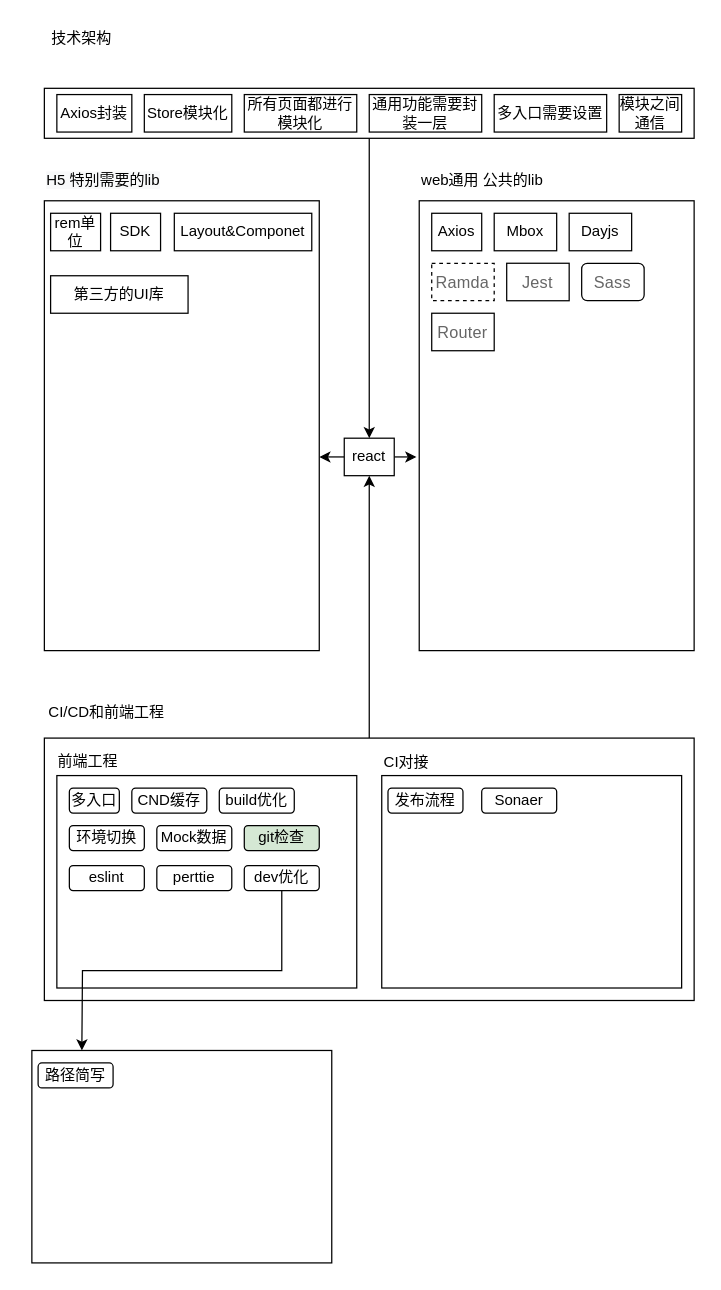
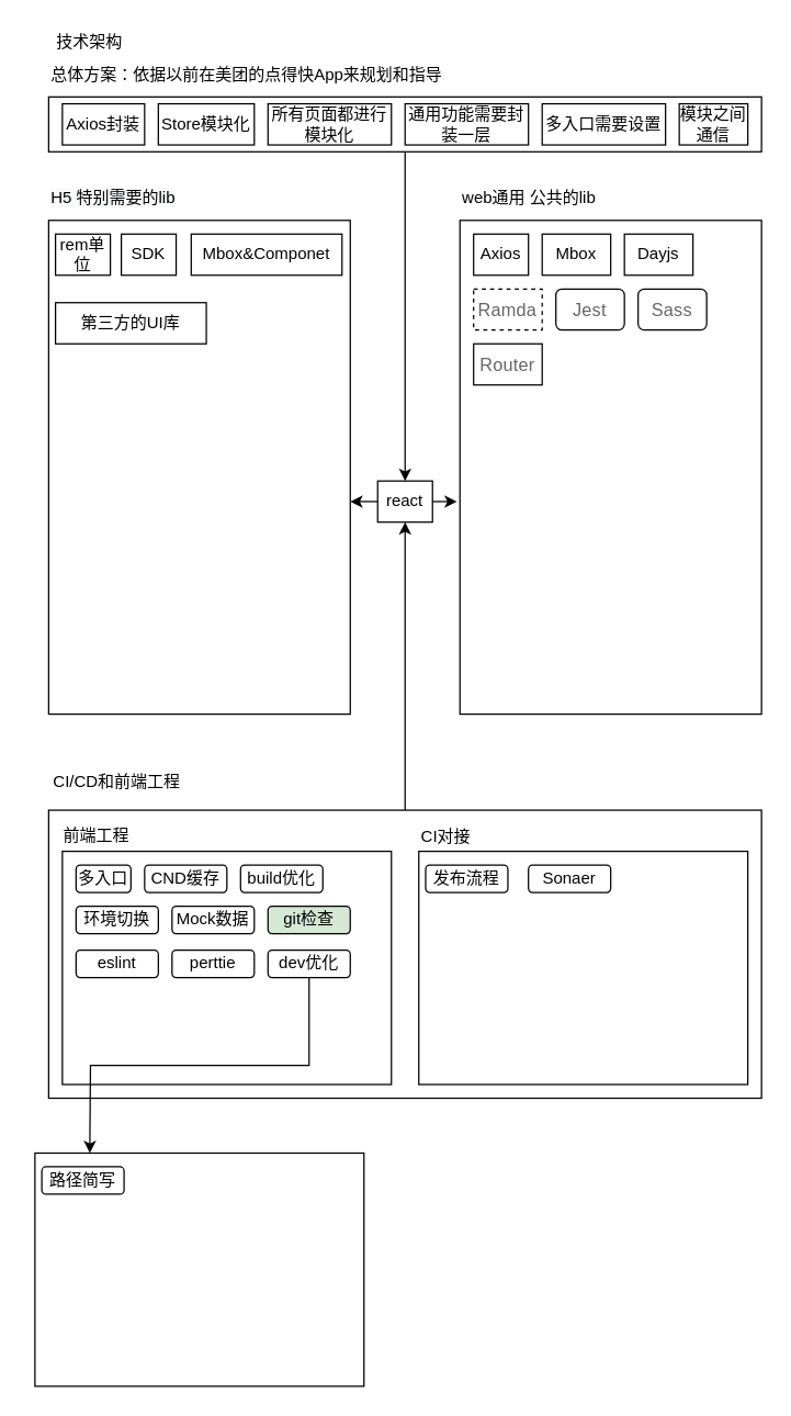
  <mxCell id="0" />
  <mxCell id="1" parent="0" />
  <mxCell id="2" style="edgeStyle=orthogonalEdgeStyle;rounded=0;orthogonalLoop=1;jettySize=auto;html=1;exitX=0;exitY=0.5;exitDx=0;exitDy=0;entryX=1;entryY=0.567;entryDx=0;entryDy=0;entryPerimeter=0;" edge="1" parent="1" source="4" target="6"><mxGeometry relative="1" as="geometry" /></mxCell>
  <mxCell id="3" style="edgeStyle=orthogonalEdgeStyle;rounded=0;orthogonalLoop=1;jettySize=auto;html=1;exitX=1;exitY=0.5;exitDx=0;exitDy=0;entryX=-0.01;entryY=0.567;entryDx=0;entryDy=0;entryPerimeter=0;" edge="1" parent="1" source="4" target="8"><mxGeometry relative="1" as="geometry" /></mxCell>
  <mxCell id="4" value="react" style="rounded=0;whiteSpace=wrap;html=1;" vertex="1" parent="1"><mxGeometry x="275" y="350" width="40" height="30" as="geometry" /></mxCell>
  <mxCell id="5" value="技术架构" style="text;html=1;strokeColor=none;fillColor=none;align=center;verticalAlign=middle;whiteSpace=wrap;rounded=0;" vertex="1" parent="1"><mxGeometry x="25" y="20" width="80" height="20" as="geometry" /></mxCell>
  <mxCell id="6" value="" style="rounded=0;whiteSpace=wrap;html=1;" vertex="1" parent="1"><mxGeometry x="35" y="160" width="220" height="360" as="geometry" /></mxCell>
  <mxCell id="7" value="&lt;meta charset=&quot;utf-8&quot;&gt;&lt;span style=&quot;color: rgb(0, 0, 0); font-family: helvetica; font-size: 12px; font-style: normal; font-weight: 400; letter-spacing: normal; text-align: center; text-indent: 0px; text-transform: none; word-spacing: 0px; background-color: rgb(248, 249, 250); display: inline; float: none;&quot;&gt;H5 特别需要的lib&lt;/span&gt;" style="text;whiteSpace=wrap;html=1;" vertex="1" parent="1"><mxGeometry x="35" y="130" width="120" height="30" as="geometry" /></mxCell>
  <mxCell id="8" value="" style="rounded=0;whiteSpace=wrap;html=1;" vertex="1" parent="1"><mxGeometry x="335" y="160" width="220" height="360" as="geometry" /></mxCell>
  <mxCell id="9" value="&lt;div style=&quot;text-align: center&quot;&gt;&lt;font face=&quot;helvetica&quot;&gt;web通用 公共的lib&lt;/font&gt;&lt;/div&gt;" style="text;whiteSpace=wrap;html=1;" vertex="1" parent="1"><mxGeometry x="335" y="130" width="120" height="30" as="geometry" /></mxCell>
  <mxCell id="10" style="edgeStyle=orthogonalEdgeStyle;rounded=0;orthogonalLoop=1;jettySize=auto;html=1;exitX=0.5;exitY=0;exitDx=0;exitDy=0;entryX=0.5;entryY=1;entryDx=0;entryDy=0;" edge="1" parent="1" source="11" target="4"><mxGeometry relative="1" as="geometry" /></mxCell>
  <mxCell id="11" value="" style="rounded=0;whiteSpace=wrap;html=1;" vertex="1" parent="1"><mxGeometry x="35" y="590" width="520" height="210" as="geometry" /></mxCell>
  <mxCell id="12" style="edgeStyle=orthogonalEdgeStyle;rounded=0;orthogonalLoop=1;jettySize=auto;html=1;exitX=0.5;exitY=1;exitDx=0;exitDy=0;" edge="1" parent="1" source="13" target="4"><mxGeometry relative="1" as="geometry" /></mxCell>
  <mxCell id="13" value="" style="rounded=0;whiteSpace=wrap;html=1;" vertex="1" parent="1"><mxGeometry x="35" y="70" width="520" height="40" as="geometry" /></mxCell>
+ <mxCell id="14" value="&lt;div style=&quot;text-align: center&quot;&gt;&lt;span&gt;&lt;font face=&quot;helvetica&quot;&gt;总体方案：依据以前在美团的点得快App来规划和指导&lt;/font&gt;&lt;/span&gt;&lt;/div&gt;" style="text;whiteSpace=wrap;html=1;" vertex="1" parent="1"><mxGeometry x="35" y="40" width="370" height="30" as="geometry" /></mxCell>
  <mxCell id="15" value="Axios封装" style="rounded=0;whiteSpace=wrap;html=1;" vertex="1" parent="1"><mxGeometry x="45" y="75" width="60" height="30" as="geometry" /></mxCell>
  <mxCell id="16" value="Store模块化" style="rounded=0;whiteSpace=wrap;html=1;" vertex="1" parent="1"><mxGeometry x="115" y="75" width="70" height="30" as="geometry" /></mxCell>
  <mxCell id="17" value="所有页面都进行模块化" style="rounded=0;whiteSpace=wrap;html=1;" vertex="1" parent="1"><mxGeometry x="195" y="75" width="90" height="30" as="geometry" /></mxCell>
  <mxCell id="18" value="通用功能需要封装一层" style="rounded=0;whiteSpace=wrap;html=1;" vertex="1" parent="1"><mxGeometry x="295" y="75" width="90" height="30" as="geometry" /></mxCell>
  <mxCell id="19" value="多入口需要设置" style="rounded=0;whiteSpace=wrap;html=1;" vertex="1" parent="1"><mxGeometry x="395" y="75" width="90" height="30" as="geometry" /></mxCell>
  <mxCell id="20" value="模块之间通信" style="rounded=0;whiteSpace=wrap;html=1;" vertex="1" parent="1"><mxGeometry x="495" y="75" width="50" height="30" as="geometry" /></mxCell>
  <mxCell id="21" value="" style="rounded=0;whiteSpace=wrap;html=1;" vertex="1" parent="1"><mxGeometry x="45" y="620" width="240" height="170" as="geometry" /></mxCell>
  <mxCell id="22" value="CI/CD和前端工程" style="text;html=1;strokeColor=none;fillColor=none;align=center;verticalAlign=middle;whiteSpace=wrap;rounded=0;" vertex="1" parent="1"><mxGeometry x="35" y="560" width="100" height="20" as="geometry" /></mxCell>
  <mxCell id="23" value="" style="rounded=0;whiteSpace=wrap;html=1;" vertex="1" parent="1"><mxGeometry x="305" y="620" width="240" height="170" as="geometry" /></mxCell>
  <mxCell id="24" value="前端工程" style="text;html=1;strokeColor=none;fillColor=none;align=center;verticalAlign=middle;whiteSpace=wrap;rounded=0;" vertex="1" parent="1"><mxGeometry x="20" y="599" width="100" height="20" as="geometry" /></mxCell>
  <mxCell id="25" value="CI对接" style="text;html=1;strokeColor=none;fillColor=none;align=center;verticalAlign=middle;whiteSpace=wrap;rounded=0;" vertex="1" parent="1"><mxGeometry x="275" y="600" width="100" height="20" as="geometry" /></mxCell>
  <mxCell id="26" value="多入口" style="rounded=1;whiteSpace=wrap;html=1;" vertex="1" parent="1"><mxGeometry x="55" y="630" width="40" height="20" as="geometry" /></mxCell>
  <mxCell id="27" value="CND缓存" style="rounded=1;whiteSpace=wrap;html=1;" vertex="1" parent="1"><mxGeometry x="105" y="630" width="60" height="20" as="geometry" /></mxCell>
  <mxCell id="28" value="build优化" style="rounded=1;whiteSpace=wrap;html=1;" vertex="1" parent="1"><mxGeometry x="175" y="630" width="60" height="20" as="geometry" /></mxCell>
  <mxCell id="29" value="环境切换" style="rounded=1;whiteSpace=wrap;html=1;" vertex="1" parent="1"><mxGeometry x="55" y="660" width="60" height="20" as="geometry" /></mxCell>
  <mxCell id="30" value="Mock数据" style="rounded=1;whiteSpace=wrap;html=1;" vertex="1" parent="1"><mxGeometry x="125" y="660" width="60" height="20" as="geometry" /></mxCell>
  <mxCell id="31" value="git检查" style="rounded=1;whiteSpace=wrap;html=1;fillColor=#d5e8d4;" vertex="1" parent="1"><mxGeometry x="195" y="660" width="60" height="20" as="geometry" /></mxCell>
  <mxCell id="32" value="eslint" style="rounded=1;whiteSpace=wrap;html=1;" vertex="1" parent="1"><mxGeometry x="55" y="692" width="60" height="20" as="geometry" /></mxCell>
  <mxCell id="33" value="perttie" style="rounded=1;whiteSpace=wrap;html=1;" vertex="1" parent="1"><mxGeometry x="125" y="692" width="60" height="20" as="geometry" /></mxCell>
  <mxCell id="34" style="edgeStyle=orthogonalEdgeStyle;rounded=0;orthogonalLoop=1;jettySize=auto;html=1;exitX=0.5;exitY=1;exitDx=0;exitDy=0;entryX=0.5;entryY=0;entryDx=0;entryDy=0;" edge="1" parent="1" source="35"><mxGeometry relative="1" as="geometry"><mxPoint x="65" y="840" as="targetPoint" /></mxGeometry></mxCell>
  <mxCell id="35" value="dev优化" style="rounded=1;whiteSpace=wrap;html=1;" vertex="1" parent="1"><mxGeometry x="195" y="692" width="60" height="20" as="geometry" /></mxCell>
  <mxCell id="36" value="发布流程" style="rounded=1;whiteSpace=wrap;html=1;" vertex="1" parent="1"><mxGeometry x="310" y="630" width="60" height="20" as="geometry" /></mxCell>
  <mxCell id="37" value="Sonaer" style="rounded=1;whiteSpace=wrap;html=1;" vertex="1" parent="1"><mxGeometry x="385" y="630" width="60" height="20" as="geometry" /></mxCell>
  <mxCell id="38" value="Axios" style="rounded=0;whiteSpace=wrap;html=1;" vertex="1" parent="1"><mxGeometry x="345" y="170" width="40" height="30" as="geometry" /></mxCell>
  <mxCell id="39" value="Mbox" style="rounded=0;whiteSpace=wrap;html=1;" vertex="1" parent="1"><mxGeometry x="395" y="170" width="50" height="30" as="geometry" /></mxCell>
  <mxCell id="40" value="Dayjs" style="rounded=0;whiteSpace=wrap;html=1;" vertex="1" parent="1"><mxGeometry x="455" y="170" width="50" height="30" as="geometry" /></mxCell>
  <mxCell id="41" value="&lt;span style=&quot;color: rgb(102 , 102 , 102) ; font-family: &amp;#34;arial&amp;#34; , &amp;#34;helvetica&amp;#34; , sans-serif ; font-size: 13px ; letter-spacing: 0.2px ; text-align: left ; background-color: rgb(255 , 255 , 255)&quot;&gt;Ramda&lt;/span&gt;" style="rounded=0;whiteSpace=wrap;html=1;dashed=1;" vertex="1" parent="1"><mxGeometry x="345" y="210" width="50" height="30" as="geometry" /></mxCell>
  <mxCell id="42" value="rem单位" style="rounded=0;whiteSpace=wrap;html=1;" vertex="1" parent="1"><mxGeometry x="40" y="170" width="40" height="30" as="geometry" /></mxCell>
  <mxCell id="43" value="SDK" style="rounded=0;whiteSpace=wrap;html=1;" vertex="1" parent="1"><mxGeometry x="88" y="170" width="40" height="30" as="geometry" /></mxCell>
- <mxCell id="44" value="Layout&amp;amp;Componet" style="rounded=0;whiteSpace=wrap;html=1;" vertex="1" parent="1"><mxGeometry x="139" y="170" width="110" height="30" as="geometry" /></mxCell>
+ <mxCell id="44" value="Mbox&amp;amp;Componet" style="rounded=0;whiteSpace=wrap;html=1;" vertex="1" parent="1"><mxGeometry x="139" y="170" width="110" height="30" as="geometry" /></mxCell>
  <mxCell id="45" value="第三方的UI库" style="rounded=0;whiteSpace=wrap;html=1;" vertex="1" parent="1"><mxGeometry x="40" y="220" width="110" height="30" as="geometry" /></mxCell>
- <mxCell id="46" value="&lt;span style=&quot;color: rgb(102 , 102 , 102) ; font-family: &amp;#34;arial&amp;#34; , &amp;#34;helvetica&amp;#34; , sans-serif ; font-size: 13px ; letter-spacing: 0.2px ; text-align: left ; background-color: rgb(255 , 255 , 255)&quot;&gt;Jest&lt;br&gt;&lt;/span&gt;" style="rounded=0;whiteSpace=wrap;html=1;" vertex="1" parent="1"><mxGeometry x="405" y="210" width="50" height="30" as="geometry" /></mxCell>
+ <mxCell id="46" value="&lt;span style=&quot;color: rgb(102 , 102 , 102) ; font-family: &amp;#34;arial&amp;#34; , &amp;#34;helvetica&amp;#34; , sans-serif ; font-size: 13px ; letter-spacing: 0.2px ; text-align: left ; background-color: rgb(255 , 255 , 255)&quot;&gt;Jest&lt;br&gt;&lt;/span&gt;" style="whiteSpace=wrap;html=1;rounded=1;" vertex="1" parent="1"><mxGeometry x="405" y="210" width="50" height="30" as="geometry" /></mxCell>
  <mxCell id="47" value="&lt;span style=&quot;color: rgb(102 , 102 , 102) ; font-family: &amp;#34;arial&amp;#34; , &amp;#34;helvetica&amp;#34; , sans-serif ; font-size: 13px ; letter-spacing: 0.2px ; text-align: left ; background-color: rgb(255 , 255 , 255)&quot;&gt;Sass&lt;br&gt;&lt;/span&gt;" style="whiteSpace=wrap;html=1;rounded=1;" vertex="1" parent="1"><mxGeometry x="465" y="210" width="50" height="30" as="geometry" /></mxCell>
  <mxCell id="48" value="&lt;span style=&quot;color: rgb(102 , 102 , 102) ; font-family: &amp;#34;arial&amp;#34; , &amp;#34;helvetica&amp;#34; , sans-serif ; font-size: 13px ; letter-spacing: 0.2px ; text-align: left ; background-color: rgb(255 , 255 , 255)&quot;&gt;Router&lt;br&gt;&lt;/span&gt;" style="rounded=0;whiteSpace=wrap;html=1;" vertex="1" parent="1"><mxGeometry x="345" y="250" width="50" height="30" as="geometry" /></mxCell>
  <mxCell id="49" value="" style="rounded=0;whiteSpace=wrap;html=1;" vertex="1" parent="1"><mxGeometry x="25" y="840" width="240" height="170" as="geometry" /></mxCell>
  <mxCell id="50" value="路径简写" style="rounded=1;whiteSpace=wrap;html=1;" vertex="1" parent="1"><mxGeometry x="30" y="850" width="60" height="20" as="geometry" /></mxCell>
